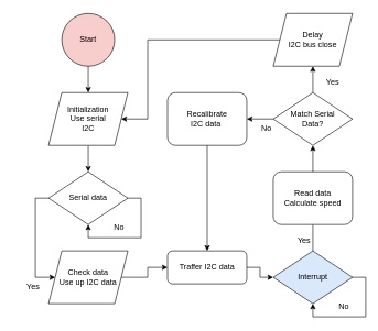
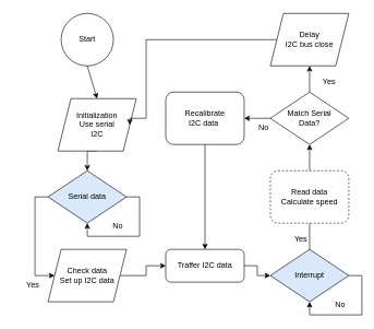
  <mxCell id="0" />
  <mxCell id="1" parent="0" />
- <mxCell id="2" value="Start" style="ellipse;whiteSpace=wrap;html=1;fillColor=#f8cecc;" parent="1" vertex="1"><mxGeometry x="93" y="20" width="80" height="80" as="geometry" /></mxCell>
+ <mxCell id="2" value="Start" style="ellipse;whiteSpace=wrap;html=1;" parent="1" vertex="1"><mxGeometry x="93" y="20" width="80" height="80" as="geometry" /></mxCell>
  <mxCell id="3" style="edgeStyle=orthogonalEdgeStyle;rounded=0;orthogonalLoop=1;jettySize=auto;html=1;exitX=0.5;exitY=1;exitDx=0;exitDy=0;entryX=0.5;entryY=0;entryDx=0;entryDy=0;" parent="1" source="4" target="7" edge="1"><mxGeometry relative="1" as="geometry" /></mxCell>
- <mxCell id="4" value="Initialization&lt;div&gt;Use serial&lt;/div&gt;&lt;div&gt;I2C&lt;/div&gt;" style="shape=parallelogram;perimeter=parallelogramPerimeter;whiteSpace=wrap;html=1;fixedSize=1;" parent="1" vertex="1"><mxGeometry x="73" y="140" width="120" height="80" as="geometry" /></mxCell>
+ <mxCell id="4" value="Initialization&lt;div&gt;Use serial&lt;/div&gt;&lt;div&gt;I2C&lt;/div&gt;" style="shape=parallelogram;perimeter=parallelogramPerimeter;whiteSpace=wrap;html=1;fixedSize=1;" parent="1" vertex="1"><mxGeometry x="88" y="150" width="120" height="80" as="geometry" /></mxCell>
  <mxCell id="5" style="edgeStyle=orthogonalEdgeStyle;rounded=0;orthogonalLoop=1;jettySize=auto;html=1;exitX=0;exitY=0.5;exitDx=0;exitDy=0;entryX=0;entryY=0.5;entryDx=0;entryDy=0;" parent="1" source="7" target="9" edge="1"><mxGeometry relative="1" as="geometry"><mxPoint x="53" y="420" as="targetPoint" /><Array as="points"><mxPoint x="53" y="300" /><mxPoint x="53" y="420" /></Array></mxGeometry></mxCell>
  <mxCell id="6" style="edgeStyle=orthogonalEdgeStyle;rounded=0;orthogonalLoop=1;jettySize=auto;html=1;exitX=1;exitY=0.5;exitDx=0;exitDy=0;" parent="1" source="7" target="7" edge="1"><mxGeometry relative="1" as="geometry"><mxPoint x="213" y="340" as="targetPoint" /></mxGeometry></mxCell>
- <mxCell id="7" value="Serial data" style="rhombus;whiteSpace=wrap;html=1;" parent="1" vertex="1"><mxGeometry x="73" y="260" width="120" height="80" as="geometry" /></mxCell>
+ <mxCell id="7" value="Serial data" style="rhombus;whiteSpace=wrap;html=1;fillColor=#dae8fc;" parent="1" vertex="1"><mxGeometry x="73" y="260" width="120" height="80" as="geometry" /></mxCell>
  <mxCell id="8" style="edgeStyle=orthogonalEdgeStyle;rounded=0;orthogonalLoop=1;jettySize=auto;html=1;exitX=1;exitY=0.5;exitDx=0;exitDy=0;entryX=0;entryY=0.5;entryDx=0;entryDy=0;" parent="1" source="9" target="11" edge="1"><mxGeometry relative="1" as="geometry" /></mxCell>
- <mxCell id="9" value="Check data&lt;div&gt;Use up I2C data&lt;/div&gt;" style="shape=parallelogram;perimeter=parallelogramPerimeter;whiteSpace=wrap;html=1;fixedSize=1;" parent="1" vertex="1"><mxGeometry x="73" y="380" width="120" height="80" as="geometry" /></mxCell>
+ <mxCell id="9" value="Check data&lt;div&gt;Set up I2C data&lt;/div&gt;" style="shape=parallelogram;perimeter=parallelogramPerimeter;whiteSpace=wrap;html=1;fixedSize=1;" parent="1" vertex="1"><mxGeometry x="73" y="380" width="120" height="80" as="geometry" /></mxCell>
  <mxCell id="10" style="edgeStyle=orthogonalEdgeStyle;rounded=0;orthogonalLoop=1;jettySize=auto;html=1;exitX=1;exitY=0.5;exitDx=0;exitDy=0;entryX=0;entryY=0.5;entryDx=0;entryDy=0;" parent="1" source="11" target="13" edge="1"><mxGeometry relative="1" as="geometry" /></mxCell>
  <mxCell id="11" value="Traffer I2C data" style="rounded=1;whiteSpace=wrap;html=1;" parent="1" vertex="1"><mxGeometry x="253" y="380" width="120" height="50" as="geometry" /></mxCell>
  <mxCell id="12" style="edgeStyle=orthogonalEdgeStyle;rounded=0;orthogonalLoop=1;jettySize=auto;html=1;exitX=0.5;exitY=0;exitDx=0;exitDy=0;entryX=0.5;entryY=1;entryDx=0;entryDy=0;endArrow=none;" parent="1" source="13" target="15" edge="1"><mxGeometry relative="1" as="geometry" /></mxCell>
  <mxCell id="13" value="Interrupt" style="rhombus;whiteSpace=wrap;html=1;fillColor=#dae8fc;" parent="1" vertex="1"><mxGeometry x="413" y="380" width="120" height="80" as="geometry" /></mxCell>
  <mxCell id="14" style="edgeStyle=orthogonalEdgeStyle;rounded=0;orthogonalLoop=1;jettySize=auto;html=1;exitX=0.5;exitY=0;exitDx=0;exitDy=0;entryX=0.5;entryY=1;entryDx=0;entryDy=0;" parent="1" source="15" target="18" edge="1"><mxGeometry relative="1" as="geometry" /></mxCell>
- <mxCell id="15" value="Read data&lt;div&gt;Calculate speed&lt;/div&gt;" style="rounded=1;whiteSpace=wrap;html=1;" parent="1" vertex="1"><mxGeometry x="413" y="260" width="120" height="80" as="geometry" /></mxCell>
+ <mxCell id="15" value="Read data&lt;div&gt;Calculate speed&lt;/div&gt;" style="rounded=1;whiteSpace=wrap;html=1;dashed=1;" parent="1" vertex="1"><mxGeometry x="413" y="260" width="120" height="80" as="geometry" /></mxCell>
  <mxCell id="16" style="edgeStyle=orthogonalEdgeStyle;rounded=0;orthogonalLoop=1;jettySize=auto;html=1;exitX=0;exitY=0.5;exitDx=0;exitDy=0;" parent="1" source="18" target="19" edge="1"><mxGeometry relative="1" as="geometry" /></mxCell>
  <mxCell id="17" style="edgeStyle=orthogonalEdgeStyle;rounded=0;orthogonalLoop=1;jettySize=auto;html=1;exitX=0.5;exitY=0;exitDx=0;exitDy=0;entryX=0.5;entryY=1;entryDx=0;entryDy=0;" parent="1" source="18" target="22" edge="1"><mxGeometry relative="1" as="geometry" /></mxCell>
  <mxCell id="18" value="Match Serial&lt;div&gt;Data?&lt;/div&gt;" style="rhombus;whiteSpace=wrap;html=1;" parent="1" vertex="1"><mxGeometry x="413" y="140" width="120" height="80" as="geometry" /></mxCell>
  <mxCell id="19" value="Recalibrate&lt;div&gt;I2C data&amp;nbsp;&lt;/div&gt;" style="rounded=1;whiteSpace=wrap;html=1;" parent="1" vertex="1"><mxGeometry x="253" y="140" width="120" height="80" as="geometry" /></mxCell>
  <mxCell id="20" value="" style="endArrow=classic;html=1;rounded=0;exitX=0.5;exitY=1;exitDx=0;exitDy=0;entryX=0.5;entryY=0;entryDx=0;entryDy=0;" parent="1" source="2" target="4" edge="1"><mxGeometry width="50" height="50" relative="1" as="geometry"><mxPoint x="253" y="280" as="sourcePoint" /><mxPoint x="303" y="230" as="targetPoint" /></mxGeometry></mxCell>
  <mxCell id="21" style="edgeStyle=orthogonalEdgeStyle;rounded=0;orthogonalLoop=1;jettySize=auto;html=1;exitX=0;exitY=0.5;exitDx=0;exitDy=0;entryX=1;entryY=0.5;entryDx=0;entryDy=0;" parent="1" source="22" target="4" edge="1"><mxGeometry relative="1" as="geometry"><mxPoint x="213" y="190" as="targetPoint" /><Array as="points"><mxPoint x="223" y="60" /><mxPoint x="223" y="180" /></Array></mxGeometry></mxCell>
  <mxCell id="22" value="Delay&lt;div&gt;I2C bus close&lt;/div&gt;" style="shape=parallelogram;perimeter=parallelogramPerimeter;whiteSpace=wrap;html=1;fixedSize=1;" parent="1" vertex="1"><mxGeometry x="413" y="20" width="120" height="80" as="geometry" /></mxCell>
  <mxCell id="23" value="" style="endArrow=classic;html=1;rounded=0;entryX=0.5;entryY=0;entryDx=0;entryDy=0;exitX=0.5;exitY=1;exitDx=0;exitDy=0;" parent="1" source="19" target="11" edge="1"><mxGeometry width="50" height="50" relative="1" as="geometry"><mxPoint x="303" y="290" as="sourcePoint" /><mxPoint x="353" y="220" as="targetPoint" /></mxGeometry></mxCell>
  <mxCell id="24" value="No" style="text;html=1;align=center;verticalAlign=middle;whiteSpace=wrap;rounded=0;" vertex="1" parent="1"><mxGeometry x="150" y="330" width="60" height="30" as="geometry" /></mxCell>
  <mxCell id="25" style="edgeStyle=orthogonalEdgeStyle;rounded=0;orthogonalLoop=1;jettySize=auto;html=1;exitX=1;exitY=0.5;exitDx=0;exitDy=0;entryX=0.5;entryY=1;entryDx=0;entryDy=0;" edge="1" parent="1" source="13" target="13"><mxGeometry relative="1" as="geometry" /></mxCell>
  <mxCell id="26" value="No" style="text;html=1;align=center;verticalAlign=middle;whiteSpace=wrap;rounded=0;" vertex="1" parent="1"><mxGeometry x="490" y="450" width="60" height="30" as="geometry" /></mxCell>
  <mxCell id="27" value="Yes" style="text;html=1;align=center;verticalAlign=middle;whiteSpace=wrap;rounded=0;rotation=0;" vertex="1" parent="1"><mxGeometry x="20" y="420" width="60" height="30" as="geometry" /></mxCell>
  <mxCell id="28" value="Yes" style="text;html=1;align=center;verticalAlign=middle;whiteSpace=wrap;rounded=0;rotation=0;" vertex="1" parent="1"><mxGeometry x="430" y="350" width="60" height="30" as="geometry" /></mxCell>
  <mxCell id="29" value="Yes" style="text;html=1;align=center;verticalAlign=middle;whiteSpace=wrap;rounded=0;rotation=0;" vertex="1" parent="1"><mxGeometry x="473" y="110" width="60" height="30" as="geometry" /></mxCell>
  <mxCell id="30" value="No" style="text;html=1;align=center;verticalAlign=middle;whiteSpace=wrap;rounded=0;" vertex="1" parent="1"><mxGeometry x="373" y="180" width="60" height="30" as="geometry" /></mxCell>
